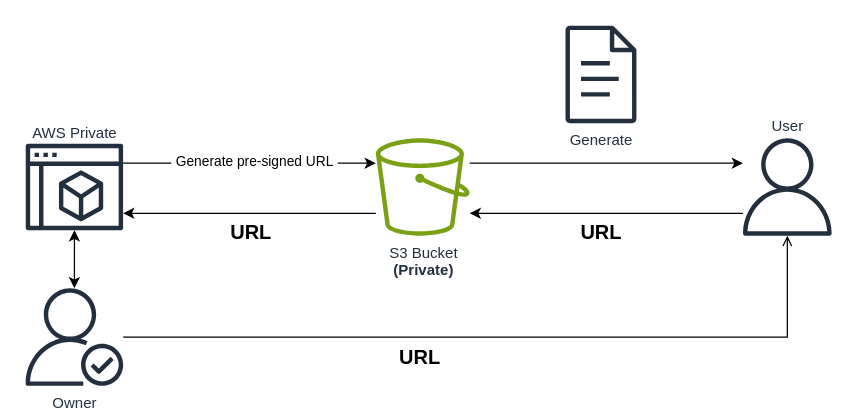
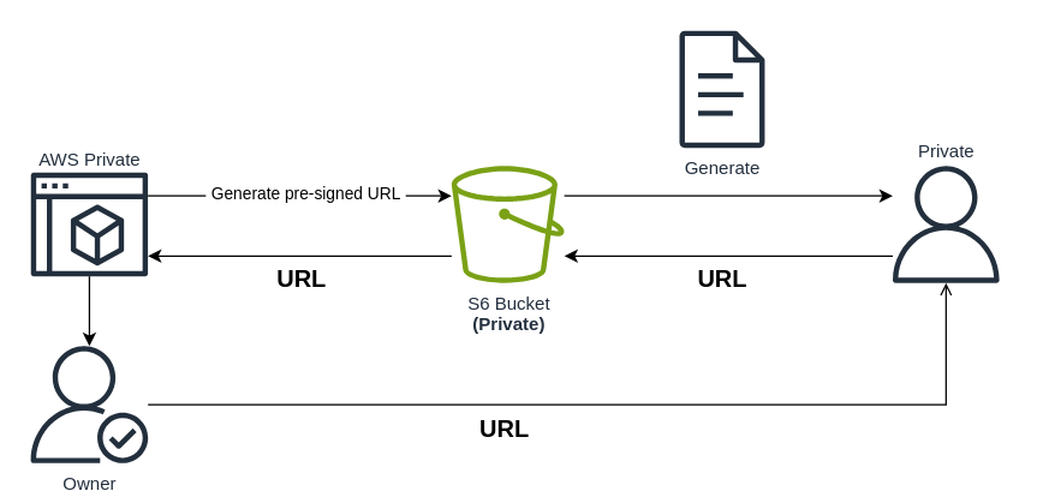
  <mxCell id="0" />
  <mxCell id="1" parent="0" />
  <mxCell id="2" style="edgeStyle=orthogonalEdgeStyle;rounded=0;orthogonalLoop=1;jettySize=auto;html=1;" edge="1" parent="1" source="3" target="7"><mxGeometry relative="1" as="geometry"><Array as="points"><mxPoint x="480" y="170" /><mxPoint x="480" y="170" /></Array></mxGeometry></mxCell>
- <mxCell id="3" value="User" style="sketch=0;outlineConnect=0;fontColor=#232F3E;gradientColor=none;fillColor=#232F3D;strokeColor=none;dashed=0;verticalLabelPosition=top;verticalAlign=bottom;align=center;html=1;fontSize=12;fontStyle=0;aspect=fixed;pointerEvents=1;shape=mxgraph.aws4.user;labelPosition=center;" vertex="1" parent="1"><mxGeometry x="590" y="110" width="78" height="78" as="geometry" /></mxCell>
+ <mxCell id="3" value="Private" style="sketch=0;outlineConnect=0;fontColor=#232F3E;gradientColor=none;fillColor=#232F3D;strokeColor=none;dashed=0;verticalLabelPosition=top;verticalAlign=bottom;align=center;html=1;fontSize=12;fontStyle=0;aspect=fixed;pointerEvents=1;shape=mxgraph.aws4.user;labelPosition=center;" vertex="1" parent="1"><mxGeometry x="590" y="110" width="78" height="78" as="geometry" /></mxCell>
  <mxCell id="4" value="Generate" style="sketch=0;outlineConnect=0;fontColor=#232F3E;gradientColor=none;fillColor=#232F3D;strokeColor=none;dashed=0;verticalLabelPosition=bottom;verticalAlign=top;align=center;html=1;fontSize=12;fontStyle=0;aspect=fixed;pointerEvents=1;shape=mxgraph.aws4.document;" vertex="1" parent="1"><mxGeometry x="451.5" y="20" width="57" height="78" as="geometry" /></mxCell>
  <mxCell id="5" style="edgeStyle=orthogonalEdgeStyle;rounded=0;orthogonalLoop=1;jettySize=auto;html=1;" edge="1" parent="1" source="7" target="3"><mxGeometry relative="1" as="geometry"><Array as="points"><mxPoint x="470" y="130" /><mxPoint x="470" y="130" /></Array></mxGeometry></mxCell>
  <mxCell id="6" style="edgeStyle=orthogonalEdgeStyle;rounded=0;orthogonalLoop=1;jettySize=auto;html=1;" edge="1" parent="1" source="7" target="10"><mxGeometry relative="1" as="geometry"><Array as="points"><mxPoint x="200" y="170" /><mxPoint x="200" y="170" /></Array></mxGeometry></mxCell>
- <mxCell id="7" value="S3 Bucket&lt;div&gt;&lt;b&gt;(Private)&lt;/b&gt;&lt;/div&gt;" style="sketch=0;outlineConnect=0;fontColor=#232F3E;gradientColor=none;fillColor=#7AA116;strokeColor=none;dashed=0;verticalLabelPosition=bottom;verticalAlign=top;align=center;html=1;fontSize=12;fontStyle=0;aspect=fixed;pointerEvents=1;shape=mxgraph.aws4.bucket;" vertex="1" parent="1"><mxGeometry x="300" y="110" width="75" height="78" as="geometry" /></mxCell>
+ <mxCell id="7" value="S6 Bucket&lt;div&gt;&lt;b&gt;(Private)&lt;/b&gt;&lt;/div&gt;" style="sketch=0;outlineConnect=0;fontColor=#232F3E;gradientColor=none;fillColor=#7AA116;strokeColor=none;dashed=0;verticalLabelPosition=bottom;verticalAlign=top;align=center;html=1;fontSize=12;fontStyle=0;aspect=fixed;pointerEvents=1;shape=mxgraph.aws4.bucket;" vertex="1" parent="1"><mxGeometry x="300" y="110" width="75" height="78" as="geometry" /></mxCell>
  <mxCell id="8" style="edgeStyle=orthogonalEdgeStyle;rounded=0;orthogonalLoop=1;jettySize=auto;html=1;" edge="1" parent="1" source="10" target="7"><mxGeometry relative="1" as="geometry"><Array as="points"><mxPoint x="190" y="130" /><mxPoint x="190" y="130" /></Array></mxGeometry></mxCell>
  <mxCell id="9" value="&amp;nbsp;Generate pre-signed URL&amp;nbsp;" style="edgeLabel;html=1;align=center;verticalAlign=middle;resizable=0;points=[];" vertex="1" connectable="0" parent="8"><mxGeometry x="0.04" y="2" relative="1" as="geometry"><mxPoint as="offset" /></mxGeometry></mxCell>
  <mxCell id="10" value="AWS Private" style="sketch=0;outlineConnect=0;fontColor=#232F3E;gradientColor=none;fillColor=#232F3D;strokeColor=none;dashed=0;verticalLabelPosition=top;verticalAlign=bottom;align=center;html=1;fontSize=12;fontStyle=0;aspect=fixed;pointerEvents=1;shape=mxgraph.aws4.management_console2;labelPosition=center;" vertex="1" parent="1"><mxGeometry x="20" y="114.5" width="78" height="69" as="geometry" /></mxCell>
- <mxCell id="11" style="edgeStyle=orthogonalEdgeStyle;rounded=0;orthogonalLoop=1;jettySize=auto;html=1;startArrow=classic;startFill=1;" edge="1" parent="1" source="13" target="10"><mxGeometry relative="1" as="geometry" /></mxCell>
+ <mxCell id="11" style="edgeStyle=orthogonalEdgeStyle;rounded=0;orthogonalLoop=1;jettySize=auto;html=1;startArrow=classic;startFill=1;endArrow=none;" edge="1" parent="1" source="13" target="10"><mxGeometry relative="1" as="geometry" /></mxCell>
  <mxCell id="12" style="edgeStyle=orthogonalEdgeStyle;rounded=0;orthogonalLoop=1;jettySize=auto;html=1;endArrow=open;" edge="1" parent="1" source="13" target="3"><mxGeometry relative="1" as="geometry" /></mxCell>
  <mxCell id="13" value="Owner" style="sketch=0;outlineConnect=0;fontColor=#232F3E;gradientColor=none;fillColor=#232F3D;strokeColor=none;dashed=0;verticalLabelPosition=bottom;verticalAlign=top;align=center;html=1;fontSize=12;fontStyle=0;aspect=fixed;pointerEvents=1;shape=mxgraph.aws4.authenticated_user;" vertex="1" parent="1"><mxGeometry x="20" y="230" width="78" height="78" as="geometry" /></mxCell>
  <mxCell id="14" value="URL" style="text;html=1;align=center;verticalAlign=middle;resizable=0;points=[];autosize=1;strokeColor=none;fillColor=none;fontSize=16;fontStyle=1" vertex="1" parent="1"><mxGeometry x="450" y="170" width="60" height="30" as="geometry" /></mxCell>
  <mxCell id="15" value="URL" style="text;html=1;align=center;verticalAlign=middle;resizable=0;points=[];autosize=1;strokeColor=none;fillColor=none;fontSize=16;fontStyle=1" vertex="1" parent="1"><mxGeometry x="170" y="170" width="60" height="30" as="geometry" /></mxCell>
  <mxCell id="16" value="URL" style="text;html=1;align=center;verticalAlign=middle;resizable=0;points=[];autosize=1;strokeColor=none;fillColor=none;fontSize=16;fontStyle=1" vertex="1" parent="1"><mxGeometry x="305" y="270" width="60" height="30" as="geometry" /></mxCell>
